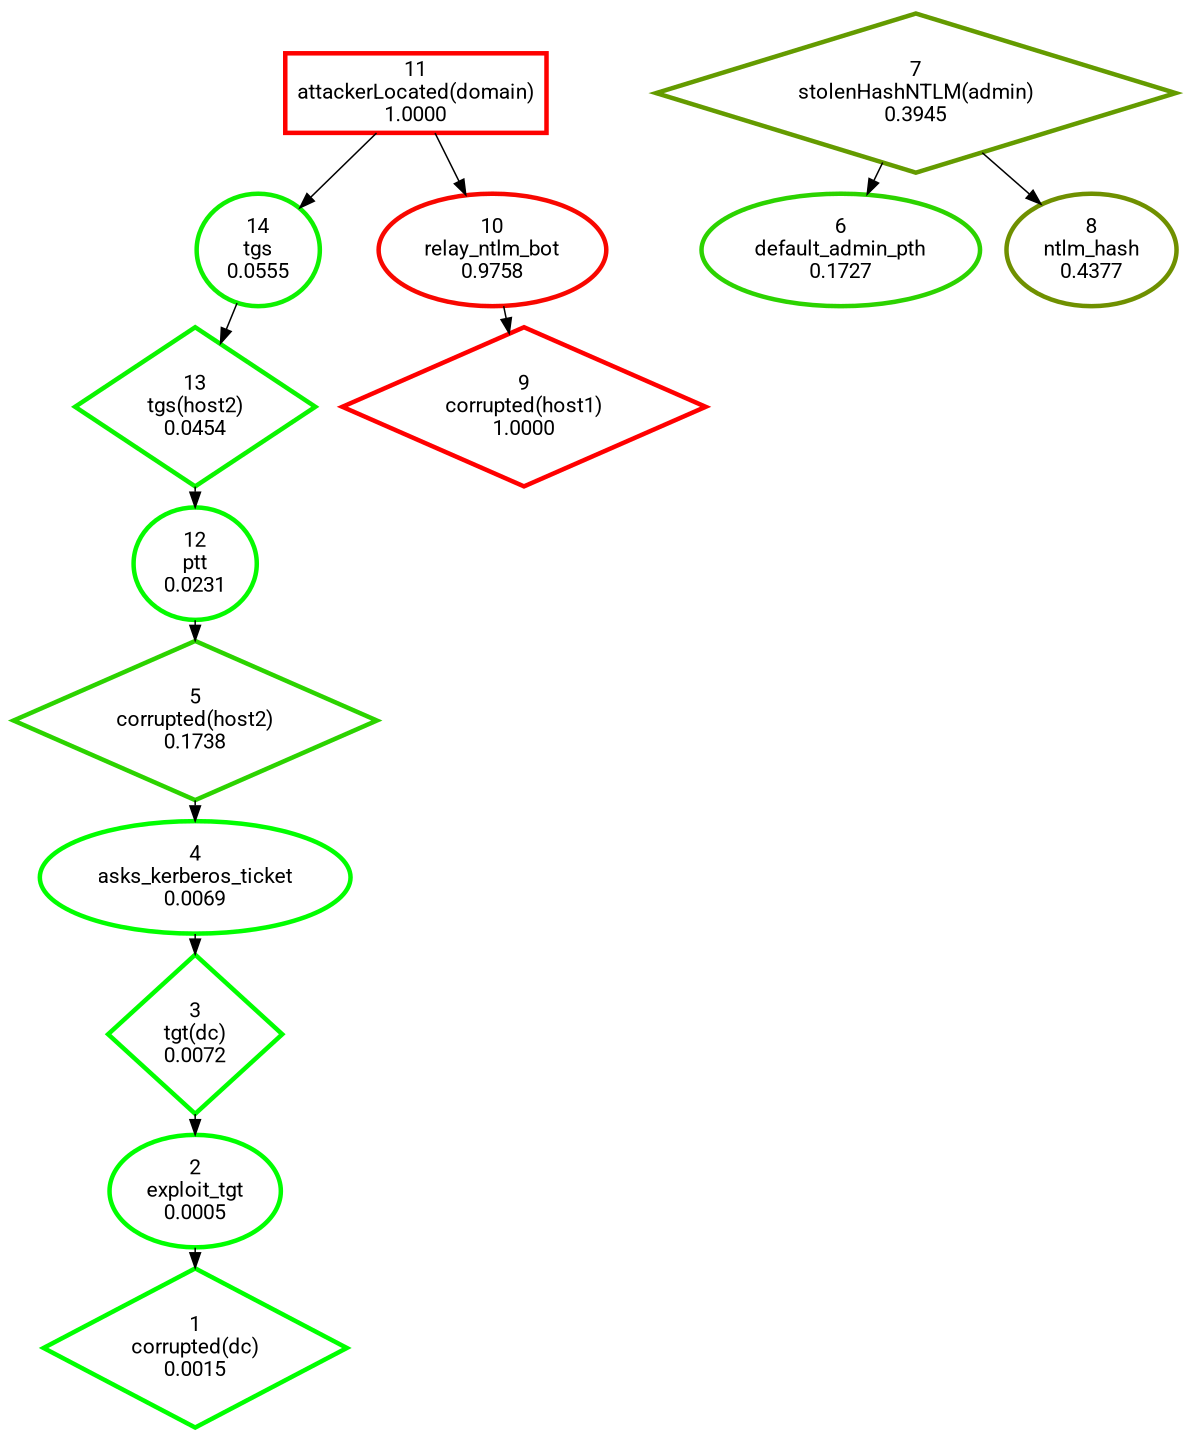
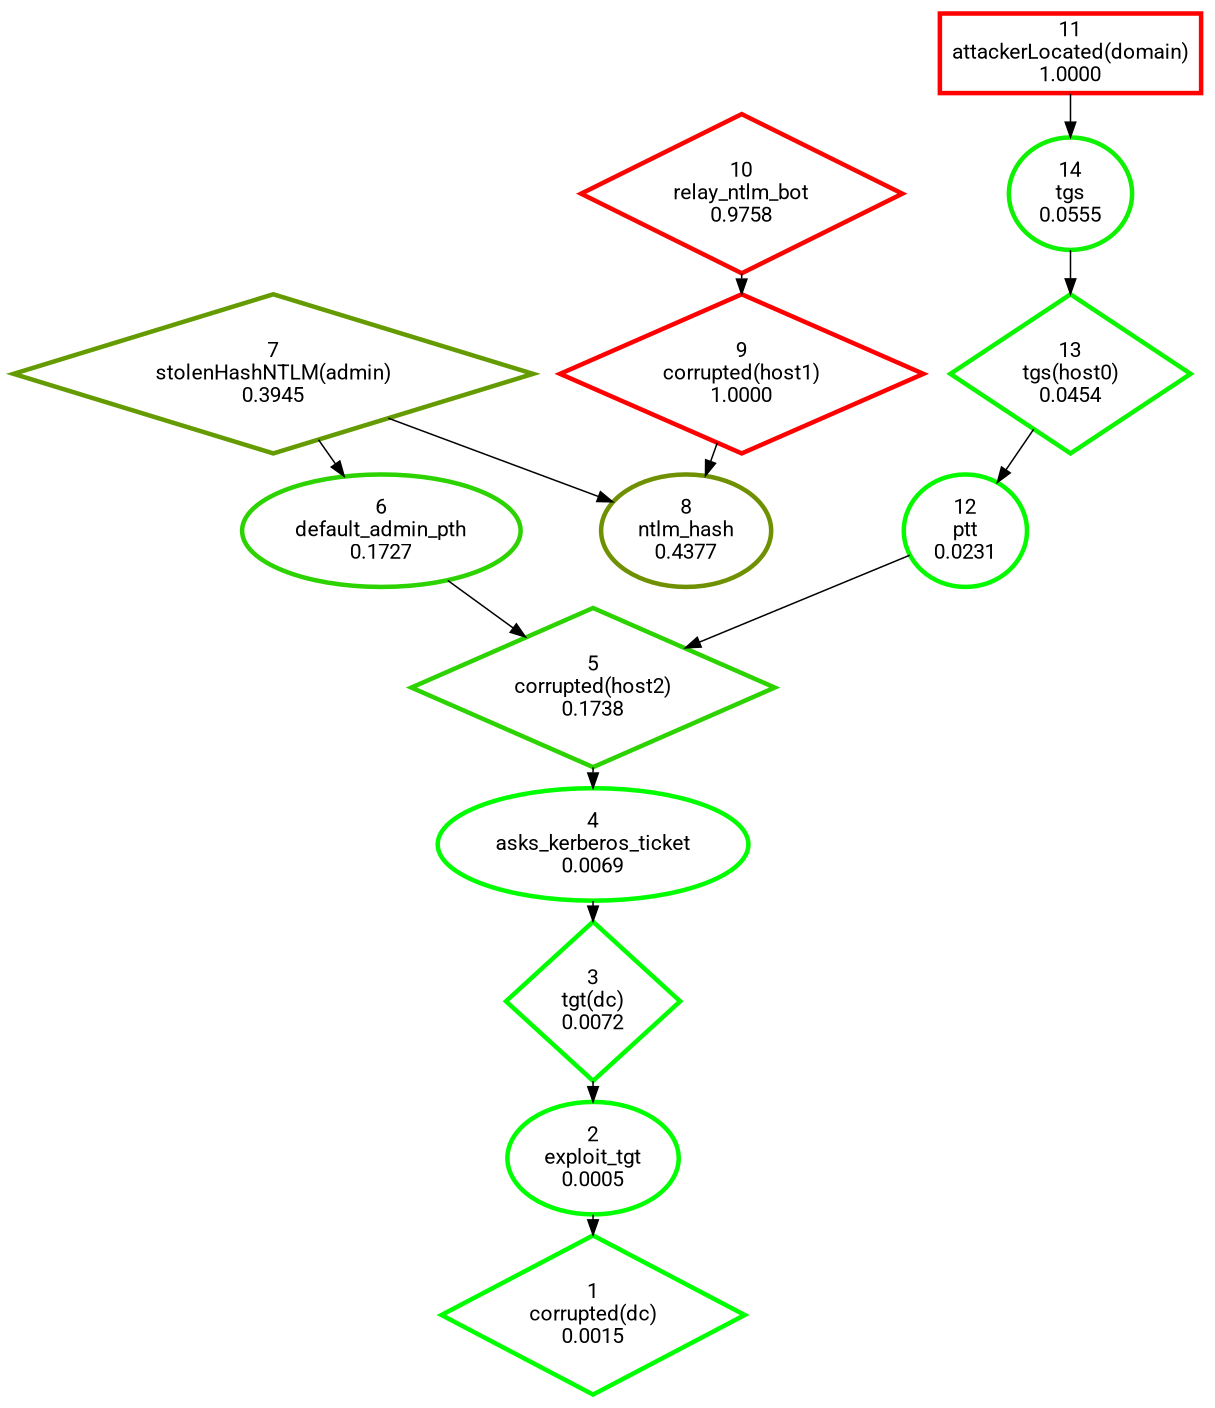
  digraph {
    fontname=Roboto
    ranksep=0.2
    node [color="#00FF00" fontname=Roboto penwidth=3 shape=ellipse]
    edge [fontname=Roboto]
    n1 [label="1\ncorrupted(dc)\n0.0015" shape=diamond]
    n2 [label="2\nexploit_tgt\n0.0005"]
    n3 [color="#01FE00" label="3\ntgt(dc)\n0.0072" shape=diamond]
    n4 [color="#01FE00" label="4\nasks_kerberos_ticket\n0.0069"]
    n5 [color="#2CD300" label="5\ncorrupted(host2)\n0.1738" shape=diamond]
    n6 [color="#2CD300" label="6\ndefault_admin_pth\n0.1727"]
    n7 [color="#649B00" label="7\nstolenHashNTLM(admin)\n0.3945" shape=diamond]
    n8 [color="#6F9000" label="8\nntlm_hash\n0.4377"]
    n9 [color="#FF0000" label="9\ncorrupted(host1)\n1.0000" shape=diamond]
    n10 [color="#0EF100" label="14\ntgs\n0.0555"]
-   n11 [color="#0BF400" label="13\ntgs(host2)\n0.0454" shape=diamond]
-   n12 [color="#F80700" label="10\nrelay_ntlm_bot\n0.9758"]
+   n11 [color="#0BF400" label="13\ntgs(host0)\n0.0454" shape=diamond]
+   n12 [color="#F80700" label="10\nrelay_ntlm_bot\n0.9758" shape=diamond]
    n13 [color="#FE0100" label="11\nattackerLocated(domain)\n1.0000" shape=box]
    n14 [color="#05FA00" label="12\nptt\n0.0231"]
    n2 -> n1
    n3 -> n2
    n4 -> n3
    n5 -> n4
+   n6 -> n5
    n7 -> n6
    n7 -> n8
+   n9 -> n8
    n10 -> n11
    n11 -> n14
    n12 -> n9
    n13 -> n10
-   n13 -> n12
    n14 -> n5
  }
